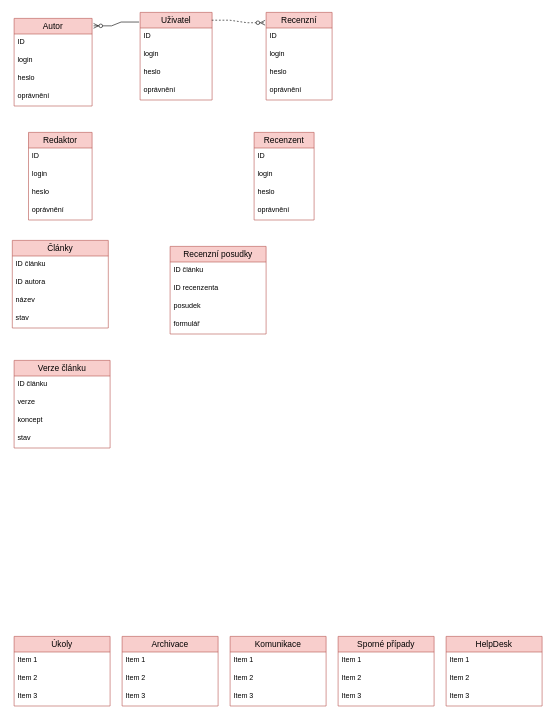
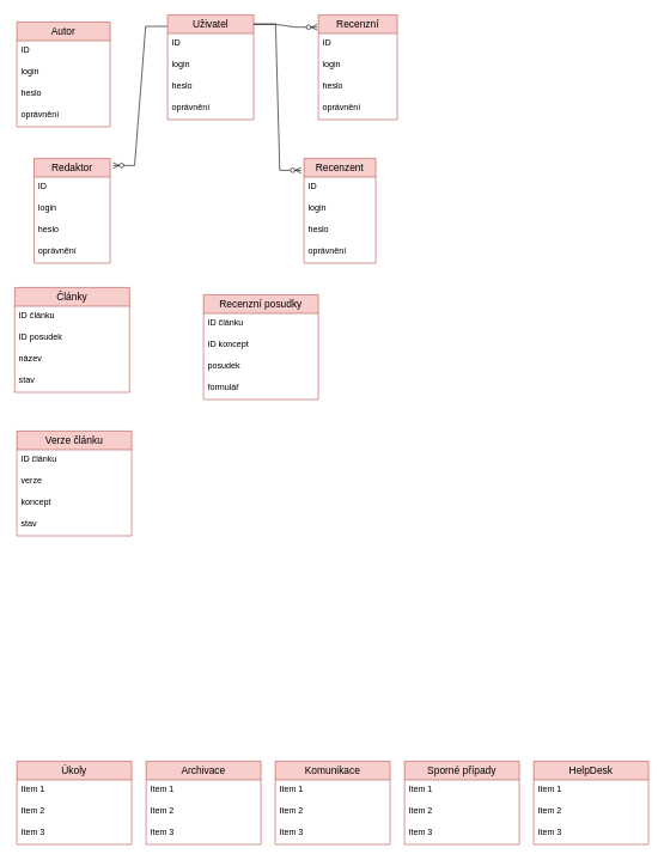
  <mxCell id="0" />
  <mxCell id="1" parent="0" />
  <mxCell id="2" value="Autor" style="swimlane;fontStyle=0;childLayout=stackLayout;horizontal=1;startSize=26;horizontalStack=0;resizeParent=1;resizeParentMax=0;resizeLast=0;collapsible=1;marginBottom=0;align=center;fontSize=14;fillColor=#f8cecc;strokeColor=#b85450;" vertex="1" parent="1"><mxGeometry x="23" y="30" width="130" height="146" as="geometry" /></mxCell>
  <mxCell id="3" value="ID" style="text;strokeColor=none;fillColor=none;spacingLeft=4;spacingRight=4;overflow=hidden;rotatable=0;points=[[0,0.5],[1,0.5]];portConstraint=eastwest;fontSize=12;" vertex="1" parent="2"><mxGeometry y="26" width="130" height="30" as="geometry" /></mxCell>
  <mxCell id="4" value="login" style="text;strokeColor=none;fillColor=none;spacingLeft=4;spacingRight=4;overflow=hidden;rotatable=0;points=[[0,0.5],[1,0.5]];portConstraint=eastwest;fontSize=12;" vertex="1" parent="2"><mxGeometry y="56" width="130" height="30" as="geometry" /></mxCell>
  <mxCell id="5" value="heslo" style="text;strokeColor=none;fillColor=none;spacingLeft=4;spacingRight=4;overflow=hidden;rotatable=0;points=[[0,0.5],[1,0.5]];portConstraint=eastwest;fontSize=12;" vertex="1" parent="2"><mxGeometry y="86" width="130" height="30" as="geometry" /></mxCell>
  <mxCell id="6" value="oprávnění" style="text;strokeColor=none;fillColor=none;spacingLeft=4;spacingRight=4;overflow=hidden;rotatable=0;points=[[0,0.5],[1,0.5]];portConstraint=eastwest;fontSize=12;" vertex="1" parent="2"><mxGeometry y="116" width="130" height="30" as="geometry" /></mxCell>
  <mxCell id="7" value="Redaktor" style="swimlane;fontStyle=0;childLayout=stackLayout;horizontal=1;startSize=26;horizontalStack=0;resizeParent=1;resizeParentMax=0;resizeLast=0;collapsible=1;marginBottom=0;align=center;fontSize=14;fillColor=#f8cecc;strokeColor=#b85450;" vertex="1" parent="1"><mxGeometry x="47" y="220" width="106" height="146" as="geometry" /></mxCell>
  <mxCell id="8" value="ID" style="text;strokeColor=none;fillColor=none;spacingLeft=4;spacingRight=4;overflow=hidden;rotatable=0;points=[[0,0.5],[1,0.5]];portConstraint=eastwest;fontSize=12;" vertex="1" parent="7"><mxGeometry y="26" width="106" height="30" as="geometry" /></mxCell>
  <mxCell id="9" value="login" style="text;strokeColor=none;fillColor=none;spacingLeft=4;spacingRight=4;overflow=hidden;rotatable=0;points=[[0,0.5],[1,0.5]];portConstraint=eastwest;fontSize=12;" vertex="1" parent="7"><mxGeometry y="56" width="106" height="30" as="geometry" /></mxCell>
  <mxCell id="10" value="heslo" style="text;strokeColor=none;fillColor=none;spacingLeft=4;spacingRight=4;overflow=hidden;rotatable=0;points=[[0,0.5],[1,0.5]];portConstraint=eastwest;fontSize=12;" vertex="1" parent="7"><mxGeometry y="86" width="106" height="30" as="geometry" /></mxCell>
  <mxCell id="11" value="oprávnění" style="text;strokeColor=none;fillColor=none;spacingLeft=4;spacingRight=4;overflow=hidden;rotatable=0;points=[[0,0.5],[1,0.5]];portConstraint=eastwest;fontSize=12;" vertex="1" parent="7"><mxGeometry y="116" width="106" height="30" as="geometry" /></mxCell>
  <mxCell id="12" value="Recenzent" style="swimlane;fontStyle=0;childLayout=stackLayout;horizontal=1;startSize=26;horizontalStack=0;resizeParent=1;resizeParentMax=0;resizeLast=0;collapsible=1;marginBottom=0;align=center;fontSize=14;fillColor=#f8cecc;strokeColor=#b85450;" vertex="1" parent="1"><mxGeometry x="423" y="220" width="100" height="146" as="geometry" /></mxCell>
  <mxCell id="13" value="ID" style="text;strokeColor=none;fillColor=none;spacingLeft=4;spacingRight=4;overflow=hidden;rotatable=0;points=[[0,0.5],[1,0.5]];portConstraint=eastwest;fontSize=12;" vertex="1" parent="12"><mxGeometry y="26" width="100" height="30" as="geometry" /></mxCell>
  <mxCell id="14" value="login" style="text;strokeColor=none;fillColor=none;spacingLeft=4;spacingRight=4;overflow=hidden;rotatable=0;points=[[0,0.5],[1,0.5]];portConstraint=eastwest;fontSize=12;" vertex="1" parent="12"><mxGeometry y="56" width="100" height="30" as="geometry" /></mxCell>
  <mxCell id="15" value="heslo" style="text;strokeColor=none;fillColor=none;spacingLeft=4;spacingRight=4;overflow=hidden;rotatable=0;points=[[0,0.5],[1,0.5]];portConstraint=eastwest;fontSize=12;" vertex="1" parent="12"><mxGeometry y="86" width="100" height="30" as="geometry" /></mxCell>
  <mxCell id="16" value="oprávnění" style="text;strokeColor=none;fillColor=none;spacingLeft=4;spacingRight=4;overflow=hidden;rotatable=0;points=[[0,0.5],[1,0.5]];portConstraint=eastwest;fontSize=12;" vertex="1" parent="12"><mxGeometry y="116" width="100" height="30" as="geometry" /></mxCell>
  <mxCell id="17" value="Recenzní" style="swimlane;fontStyle=0;childLayout=stackLayout;horizontal=1;startSize=26;horizontalStack=0;resizeParent=1;resizeParentMax=0;resizeLast=0;collapsible=1;marginBottom=0;align=center;fontSize=14;fillColor=#f8cecc;strokeColor=#b85450;" vertex="1" parent="1"><mxGeometry x="443" y="20" width="110" height="146" as="geometry" /></mxCell>
  <mxCell id="18" value="ID" style="text;strokeColor=none;fillColor=none;spacingLeft=4;spacingRight=4;overflow=hidden;rotatable=0;points=[[0,0.5],[1,0.5]];portConstraint=eastwest;fontSize=12;" vertex="1" parent="17"><mxGeometry y="26" width="110" height="30" as="geometry" /></mxCell>
  <mxCell id="19" value="login" style="text;strokeColor=none;fillColor=none;spacingLeft=4;spacingRight=4;overflow=hidden;rotatable=0;points=[[0,0.5],[1,0.5]];portConstraint=eastwest;fontSize=12;" vertex="1" parent="17"><mxGeometry y="56" width="110" height="30" as="geometry" /></mxCell>
  <mxCell id="20" value="heslo" style="text;strokeColor=none;fillColor=none;spacingLeft=4;spacingRight=4;overflow=hidden;rotatable=0;points=[[0,0.5],[1,0.5]];portConstraint=eastwest;fontSize=12;" vertex="1" parent="17"><mxGeometry y="86" width="110" height="30" as="geometry" /></mxCell>
  <mxCell id="21" value="oprávnění" style="text;strokeColor=none;fillColor=none;spacingLeft=4;spacingRight=4;overflow=hidden;rotatable=0;points=[[0,0.5],[1,0.5]];portConstraint=eastwest;fontSize=12;" vertex="1" parent="17"><mxGeometry y="116" width="110" height="30" as="geometry" /></mxCell>
  <mxCell id="22" value="Uživatel" style="swimlane;fontStyle=0;childLayout=stackLayout;horizontal=1;startSize=26;horizontalStack=0;resizeParent=1;resizeParentMax=0;resizeLast=0;collapsible=1;marginBottom=0;align=center;fontSize=14;fillColor=#f8cecc;strokeColor=#b85450;" vertex="1" parent="1"><mxGeometry x="233" y="20" width="120" height="146" as="geometry" /></mxCell>
  <mxCell id="23" value="ID" style="text;strokeColor=none;fillColor=none;spacingLeft=4;spacingRight=4;overflow=hidden;rotatable=0;points=[[0,0.5],[1,0.5]];portConstraint=eastwest;fontSize=12;" vertex="1" parent="22"><mxGeometry y="26" width="120" height="30" as="geometry" /></mxCell>
  <mxCell id="24" value="login" style="text;strokeColor=none;fillColor=none;spacingLeft=4;spacingRight=4;overflow=hidden;rotatable=0;points=[[0,0.5],[1,0.5]];portConstraint=eastwest;fontSize=12;" vertex="1" parent="22"><mxGeometry y="56" width="120" height="30" as="geometry" /></mxCell>
  <mxCell id="25" value="heslo" style="text;strokeColor=none;fillColor=none;spacingLeft=4;spacingRight=4;overflow=hidden;rotatable=0;points=[[0,0.5],[1,0.5]];portConstraint=eastwest;fontSize=12;" vertex="1" parent="22"><mxGeometry y="86" width="120" height="30" as="geometry" /></mxCell>
  <mxCell id="26" value="oprávnění" style="text;strokeColor=none;fillColor=none;spacingLeft=4;spacingRight=4;overflow=hidden;rotatable=0;points=[[0,0.5],[1,0.5]];portConstraint=eastwest;fontSize=12;" vertex="1" parent="22"><mxGeometry y="116" width="120" height="30" as="geometry" /></mxCell>
- <mxCell id="27" value="" style="edgeStyle=entityRelationEdgeStyle;fontSize=12;html=1;endArrow=ERzeroToMany;endFill=1;rounded=0;exitX=-0.014;exitY=0.11;exitDx=0;exitDy=0;exitPerimeter=0;entryX=1.019;entryY=0.085;entryDx=0;entryDy=0;entryPerimeter=0;" edge="1" parent="1" source="22" target="2"><mxGeometry width="100" height="100" relative="1" as="geometry"><mxPoint x="333" y="450" as="sourcePoint" /><mxPoint x="83" y="200" as="targetPoint" /></mxGeometry></mxCell>
- <mxCell id="30" value="" style="edgeStyle=entityRelationEdgeStyle;fontSize=12;html=1;endArrow=ERzeroToMany;endFill=1;rounded=0;entryX=-0.015;entryY=0.118;entryDx=0;entryDy=0;entryPerimeter=0;exitX=0.995;exitY=0.089;exitDx=0;exitDy=0;exitPerimeter=0;dashed=1;" edge="1" parent="1" source="22" target="17"><mxGeometry width="100" height="100" relative="1" as="geometry"><mxPoint x="323" y="660" as="sourcePoint" /><mxPoint x="423" y="560" as="targetPoint" /></mxGeometry></mxCell>
+ <mxCell id="28" value="" style="edgeStyle=entityRelationEdgeStyle;fontSize=12;html=1;endArrow=ERzeroToMany;endFill=1;rounded=0;entryX=1.038;entryY=0.068;entryDx=0;entryDy=0;entryPerimeter=0;exitX=-0.005;exitY=0.11;exitDx=0;exitDy=0;exitPerimeter=0;" edge="1" parent="1" source="22" target="7"><mxGeometry width="100" height="100" relative="1" as="geometry"><mxPoint x="203" y="180" as="sourcePoint" /><mxPoint x="443" y="250" as="targetPoint" /></mxGeometry></mxCell>
+ <mxCell id="29" value="" style="edgeStyle=entityRelationEdgeStyle;fontSize=12;html=1;endArrow=ERzeroToMany;endFill=1;rounded=0;entryX=-0.038;entryY=0.114;entryDx=0;entryDy=0;entryPerimeter=0;exitX=1.004;exitY=0.089;exitDx=0;exitDy=0;exitPerimeter=0;" edge="1" parent="1" source="22" target="12"><mxGeometry width="100" height="100" relative="1" as="geometry"><mxPoint x="323" y="660" as="sourcePoint" /><mxPoint x="423" y="560" as="targetPoint" /></mxGeometry></mxCell>
+ <mxCell id="30" value="" style="edgeStyle=entityRelationEdgeStyle;fontSize=12;html=1;endArrow=ERzeroToMany;endFill=1;rounded=0;entryX=-0.015;entryY=0.118;entryDx=0;entryDy=0;entryPerimeter=0;exitX=0.995;exitY=0.089;exitDx=0;exitDy=0;exitPerimeter=0;" edge="1" parent="1" source="22" target="17"><mxGeometry width="100" height="100" relative="1" as="geometry"><mxPoint x="323" y="660" as="sourcePoint" /><mxPoint x="423" y="560" as="targetPoint" /></mxGeometry></mxCell>
  <mxCell id="31" value="Články" style="swimlane;fontStyle=0;childLayout=stackLayout;horizontal=1;startSize=26;horizontalStack=0;resizeParent=1;resizeParentMax=0;resizeLast=0;collapsible=1;marginBottom=0;align=center;fontSize=14;fillColor=#f8cecc;strokeColor=#b85450;" vertex="1" parent="1"><mxGeometry x="20" y="400" width="160" height="146" as="geometry" /></mxCell>
  <mxCell id="32" value="ID článku" style="text;strokeColor=none;fillColor=none;spacingLeft=4;spacingRight=4;overflow=hidden;rotatable=0;points=[[0,0.5],[1,0.5]];portConstraint=eastwest;fontSize=12;" vertex="1" parent="31"><mxGeometry y="26" width="160" height="30" as="geometry" /></mxCell>
- <mxCell id="33" value="ID autora" style="text;strokeColor=none;fillColor=none;spacingLeft=4;spacingRight=4;overflow=hidden;rotatable=0;points=[[0,0.5],[1,0.5]];portConstraint=eastwest;fontSize=12;" vertex="1" parent="31"><mxGeometry y="56" width="160" height="30" as="geometry" /></mxCell>
+ <mxCell id="33" value="ID posudek" style="text;strokeColor=none;fillColor=none;spacingLeft=4;spacingRight=4;overflow=hidden;rotatable=0;points=[[0,0.5],[1,0.5]];portConstraint=eastwest;fontSize=12;" vertex="1" parent="31"><mxGeometry y="56" width="160" height="30" as="geometry" /></mxCell>
  <mxCell id="34" value="název" style="text;strokeColor=none;fillColor=none;spacingLeft=4;spacingRight=4;overflow=hidden;rotatable=0;points=[[0,0.5],[1,0.5]];portConstraint=eastwest;fontSize=12;" vertex="1" parent="31"><mxGeometry y="86" width="160" height="30" as="geometry" /></mxCell>
  <mxCell id="35" value="stav" style="text;strokeColor=none;fillColor=none;spacingLeft=4;spacingRight=4;overflow=hidden;rotatable=0;points=[[0,0.5],[1,0.5]];portConstraint=eastwest;fontSize=12;" vertex="1" parent="31"><mxGeometry y="116" width="160" height="30" as="geometry" /></mxCell>
  <mxCell id="36" value="Recenzní posudky" style="swimlane;fontStyle=0;childLayout=stackLayout;horizontal=1;startSize=26;horizontalStack=0;resizeParent=1;resizeParentMax=0;resizeLast=0;collapsible=1;marginBottom=0;align=center;fontSize=14;fillColor=#f8cecc;strokeColor=#b85450;" vertex="1" parent="1"><mxGeometry x="283" y="410" width="160" height="146" as="geometry" /></mxCell>
  <mxCell id="37" value="ID článku" style="text;strokeColor=none;fillColor=none;spacingLeft=4;spacingRight=4;overflow=hidden;rotatable=0;points=[[0,0.5],[1,0.5]];portConstraint=eastwest;fontSize=12;" vertex="1" parent="36"><mxGeometry y="26" width="160" height="30" as="geometry" /></mxCell>
- <mxCell id="38" value="ID recenzenta" style="text;strokeColor=none;fillColor=none;spacingLeft=4;spacingRight=4;overflow=hidden;rotatable=0;points=[[0,0.5],[1,0.5]];portConstraint=eastwest;fontSize=12;" vertex="1" parent="36"><mxGeometry y="56" width="160" height="30" as="geometry" /></mxCell>
+ <mxCell id="38" value="ID koncept" style="text;strokeColor=none;fillColor=none;spacingLeft=4;spacingRight=4;overflow=hidden;rotatable=0;points=[[0,0.5],[1,0.5]];portConstraint=eastwest;fontSize=12;" vertex="1" parent="36"><mxGeometry y="56" width="160" height="30" as="geometry" /></mxCell>
  <mxCell id="39" value="posudek" style="text;strokeColor=none;fillColor=none;spacingLeft=4;spacingRight=4;overflow=hidden;rotatable=0;points=[[0,0.5],[1,0.5]];portConstraint=eastwest;fontSize=12;" vertex="1" parent="36"><mxGeometry y="86" width="160" height="30" as="geometry" /></mxCell>
  <mxCell id="40" value="formulář" style="text;strokeColor=none;fillColor=none;spacingLeft=4;spacingRight=4;overflow=hidden;rotatable=0;points=[[0,0.5],[1,0.5]];portConstraint=eastwest;fontSize=12;" vertex="1" parent="36"><mxGeometry y="116" width="160" height="30" as="geometry" /></mxCell>
  <mxCell id="41" value="Verze článku" style="swimlane;fontStyle=0;childLayout=stackLayout;horizontal=1;startSize=26;horizontalStack=0;resizeParent=1;resizeParentMax=0;resizeLast=0;collapsible=1;marginBottom=0;align=center;fontSize=14;fillColor=#f8cecc;strokeColor=#b85450;" vertex="1" parent="1"><mxGeometry x="23" y="600" width="160" height="146" as="geometry" /></mxCell>
  <mxCell id="42" value="ID článku" style="text;strokeColor=none;fillColor=none;spacingLeft=4;spacingRight=4;overflow=hidden;rotatable=0;points=[[0,0.5],[1,0.5]];portConstraint=eastwest;fontSize=12;" vertex="1" parent="41"><mxGeometry y="26" width="160" height="30" as="geometry" /></mxCell>
  <mxCell id="43" value="verze" style="text;strokeColor=none;fillColor=none;spacingLeft=4;spacingRight=4;overflow=hidden;rotatable=0;points=[[0,0.5],[1,0.5]];portConstraint=eastwest;fontSize=12;" vertex="1" parent="41"><mxGeometry y="56" width="160" height="30" as="geometry" /></mxCell>
  <mxCell id="44" value="koncept" style="text;strokeColor=none;fillColor=none;spacingLeft=4;spacingRight=4;overflow=hidden;rotatable=0;points=[[0,0.5],[1,0.5]];portConstraint=eastwest;fontSize=12;" vertex="1" parent="41"><mxGeometry y="86" width="160" height="30" as="geometry" /></mxCell>
  <mxCell id="45" value="stav" style="text;strokeColor=none;fillColor=none;spacingLeft=4;spacingRight=4;overflow=hidden;rotatable=0;points=[[0,0.5],[1,0.5]];portConstraint=eastwest;fontSize=12;" vertex="1" parent="41"><mxGeometry y="116" width="160" height="30" as="geometry" /></mxCell>
  <mxCell id="46" value="Úkoly" style="swimlane;fontStyle=0;childLayout=stackLayout;horizontal=1;startSize=26;horizontalStack=0;resizeParent=1;resizeParentMax=0;resizeLast=0;collapsible=1;marginBottom=0;align=center;fontSize=14;fillColor=#f8cecc;strokeColor=#b85450;" vertex="1" parent="1"><mxGeometry x="23" y="1060" width="160" height="116" as="geometry" /></mxCell>
  <mxCell id="47" value="Item 1" style="text;strokeColor=none;fillColor=none;spacingLeft=4;spacingRight=4;overflow=hidden;rotatable=0;points=[[0,0.5],[1,0.5]];portConstraint=eastwest;fontSize=12;" vertex="1" parent="46"><mxGeometry y="26" width="160" height="30" as="geometry" /></mxCell>
  <mxCell id="48" value="Item 2" style="text;strokeColor=none;fillColor=none;spacingLeft=4;spacingRight=4;overflow=hidden;rotatable=0;points=[[0,0.5],[1,0.5]];portConstraint=eastwest;fontSize=12;" vertex="1" parent="46"><mxGeometry y="56" width="160" height="30" as="geometry" /></mxCell>
  <mxCell id="49" value="Item 3" style="text;strokeColor=none;fillColor=none;spacingLeft=4;spacingRight=4;overflow=hidden;rotatable=0;points=[[0,0.5],[1,0.5]];portConstraint=eastwest;fontSize=12;" vertex="1" parent="46"><mxGeometry y="86" width="160" height="30" as="geometry" /></mxCell>
  <mxCell id="50" value="Archivace" style="swimlane;fontStyle=0;childLayout=stackLayout;horizontal=1;startSize=26;horizontalStack=0;resizeParent=1;resizeParentMax=0;resizeLast=0;collapsible=1;marginBottom=0;align=center;fontSize=14;fillColor=#f8cecc;strokeColor=#b85450;" vertex="1" parent="1"><mxGeometry x="203" y="1060" width="160" height="116" as="geometry" /></mxCell>
  <mxCell id="51" value="Item 1" style="text;strokeColor=none;fillColor=none;spacingLeft=4;spacingRight=4;overflow=hidden;rotatable=0;points=[[0,0.5],[1,0.5]];portConstraint=eastwest;fontSize=12;" vertex="1" parent="50"><mxGeometry y="26" width="160" height="30" as="geometry" /></mxCell>
  <mxCell id="52" value="Item 2" style="text;strokeColor=none;fillColor=none;spacingLeft=4;spacingRight=4;overflow=hidden;rotatable=0;points=[[0,0.5],[1,0.5]];portConstraint=eastwest;fontSize=12;" vertex="1" parent="50"><mxGeometry y="56" width="160" height="30" as="geometry" /></mxCell>
  <mxCell id="53" value="Item 3" style="text;strokeColor=none;fillColor=none;spacingLeft=4;spacingRight=4;overflow=hidden;rotatable=0;points=[[0,0.5],[1,0.5]];portConstraint=eastwest;fontSize=12;" vertex="1" parent="50"><mxGeometry y="86" width="160" height="30" as="geometry" /></mxCell>
  <mxCell id="54" value="Komunikace" style="swimlane;fontStyle=0;childLayout=stackLayout;horizontal=1;startSize=26;horizontalStack=0;resizeParent=1;resizeParentMax=0;resizeLast=0;collapsible=1;marginBottom=0;align=center;fontSize=14;fillColor=#f8cecc;strokeColor=#b85450;" vertex="1" parent="1"><mxGeometry x="383" y="1060" width="160" height="116" as="geometry" /></mxCell>
  <mxCell id="55" value="Item 1" style="text;strokeColor=none;fillColor=none;spacingLeft=4;spacingRight=4;overflow=hidden;rotatable=0;points=[[0,0.5],[1,0.5]];portConstraint=eastwest;fontSize=12;" vertex="1" parent="54"><mxGeometry y="26" width="160" height="30" as="geometry" /></mxCell>
  <mxCell id="56" value="Item 2" style="text;strokeColor=none;fillColor=none;spacingLeft=4;spacingRight=4;overflow=hidden;rotatable=0;points=[[0,0.5],[1,0.5]];portConstraint=eastwest;fontSize=12;" vertex="1" parent="54"><mxGeometry y="56" width="160" height="30" as="geometry" /></mxCell>
  <mxCell id="57" value="Item 3" style="text;strokeColor=none;fillColor=none;spacingLeft=4;spacingRight=4;overflow=hidden;rotatable=0;points=[[0,0.5],[1,0.5]];portConstraint=eastwest;fontSize=12;" vertex="1" parent="54"><mxGeometry y="86" width="160" height="30" as="geometry" /></mxCell>
  <mxCell id="58" value="Sporné případy" style="swimlane;fontStyle=0;childLayout=stackLayout;horizontal=1;startSize=26;horizontalStack=0;resizeParent=1;resizeParentMax=0;resizeLast=0;collapsible=1;marginBottom=0;align=center;fontSize=14;fillColor=#f8cecc;strokeColor=#b85450;" vertex="1" parent="1"><mxGeometry x="563" y="1060" width="160" height="116" as="geometry" /></mxCell>
  <mxCell id="59" value="Item 1" style="text;strokeColor=none;fillColor=none;spacingLeft=4;spacingRight=4;overflow=hidden;rotatable=0;points=[[0,0.5],[1,0.5]];portConstraint=eastwest;fontSize=12;" vertex="1" parent="58"><mxGeometry y="26" width="160" height="30" as="geometry" /></mxCell>
  <mxCell id="60" value="Item 2" style="text;strokeColor=none;fillColor=none;spacingLeft=4;spacingRight=4;overflow=hidden;rotatable=0;points=[[0,0.5],[1,0.5]];portConstraint=eastwest;fontSize=12;" vertex="1" parent="58"><mxGeometry y="56" width="160" height="30" as="geometry" /></mxCell>
  <mxCell id="61" value="Item 3" style="text;strokeColor=none;fillColor=none;spacingLeft=4;spacingRight=4;overflow=hidden;rotatable=0;points=[[0,0.5],[1,0.5]];portConstraint=eastwest;fontSize=12;" vertex="1" parent="58"><mxGeometry y="86" width="160" height="30" as="geometry" /></mxCell>
  <mxCell id="62" value="HelpDesk" style="swimlane;fontStyle=0;childLayout=stackLayout;horizontal=1;startSize=26;horizontalStack=0;resizeParent=1;resizeParentMax=0;resizeLast=0;collapsible=1;marginBottom=0;align=center;fontSize=14;fillColor=#f8cecc;strokeColor=#b85450;" vertex="1" parent="1"><mxGeometry x="743" y="1060" width="160" height="116" as="geometry" /></mxCell>
  <mxCell id="63" value="Item 1" style="text;strokeColor=none;fillColor=none;spacingLeft=4;spacingRight=4;overflow=hidden;rotatable=0;points=[[0,0.5],[1,0.5]];portConstraint=eastwest;fontSize=12;" vertex="1" parent="62"><mxGeometry y="26" width="160" height="30" as="geometry" /></mxCell>
  <mxCell id="64" value="Item 2" style="text;strokeColor=none;fillColor=none;spacingLeft=4;spacingRight=4;overflow=hidden;rotatable=0;points=[[0,0.5],[1,0.5]];portConstraint=eastwest;fontSize=12;" vertex="1" parent="62"><mxGeometry y="56" width="160" height="30" as="geometry" /></mxCell>
  <mxCell id="65" value="Item 3" style="text;strokeColor=none;fillColor=none;spacingLeft=4;spacingRight=4;overflow=hidden;rotatable=0;points=[[0,0.5],[1,0.5]];portConstraint=eastwest;fontSize=12;" vertex="1" parent="62"><mxGeometry y="86" width="160" height="30" as="geometry" /></mxCell>
